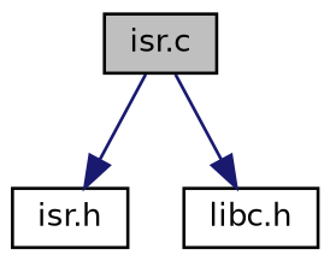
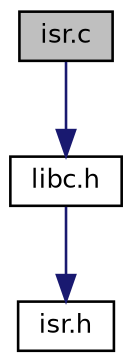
  digraph {
    node [color=black fillcolor=white fontname=Helvetica fontsize=10 shape=record style=filled]
    edge [color=midnightblue fontname=Helvetica fontsize=10 labelfontname=Helvetica labelfontsize=10 style=solid]
    n1 [fillcolor=grey75 fontcolor=black height=0.2 label="isr.c" width=0.4]
    n2 [height=0.2 label="isr.h" width=0.4]
    n3 [height=0.2 label="libc.h" width=0.4]
-   n1 -> n2
+   n3 -> n2
    n1 -> n3
  }
